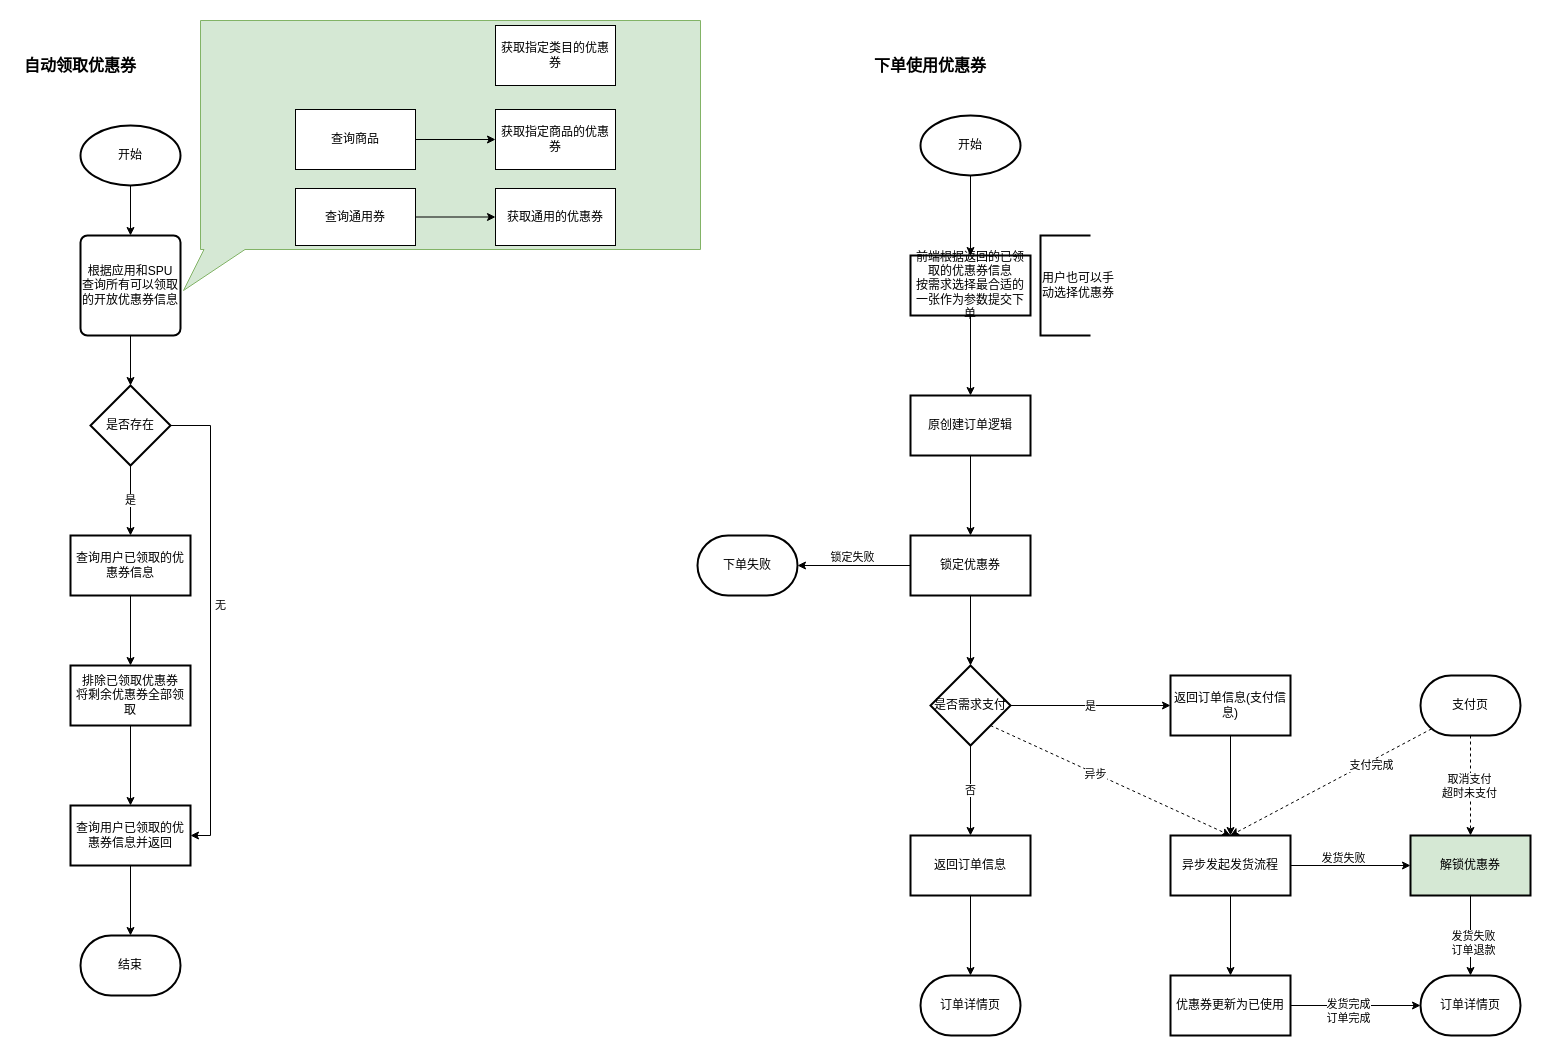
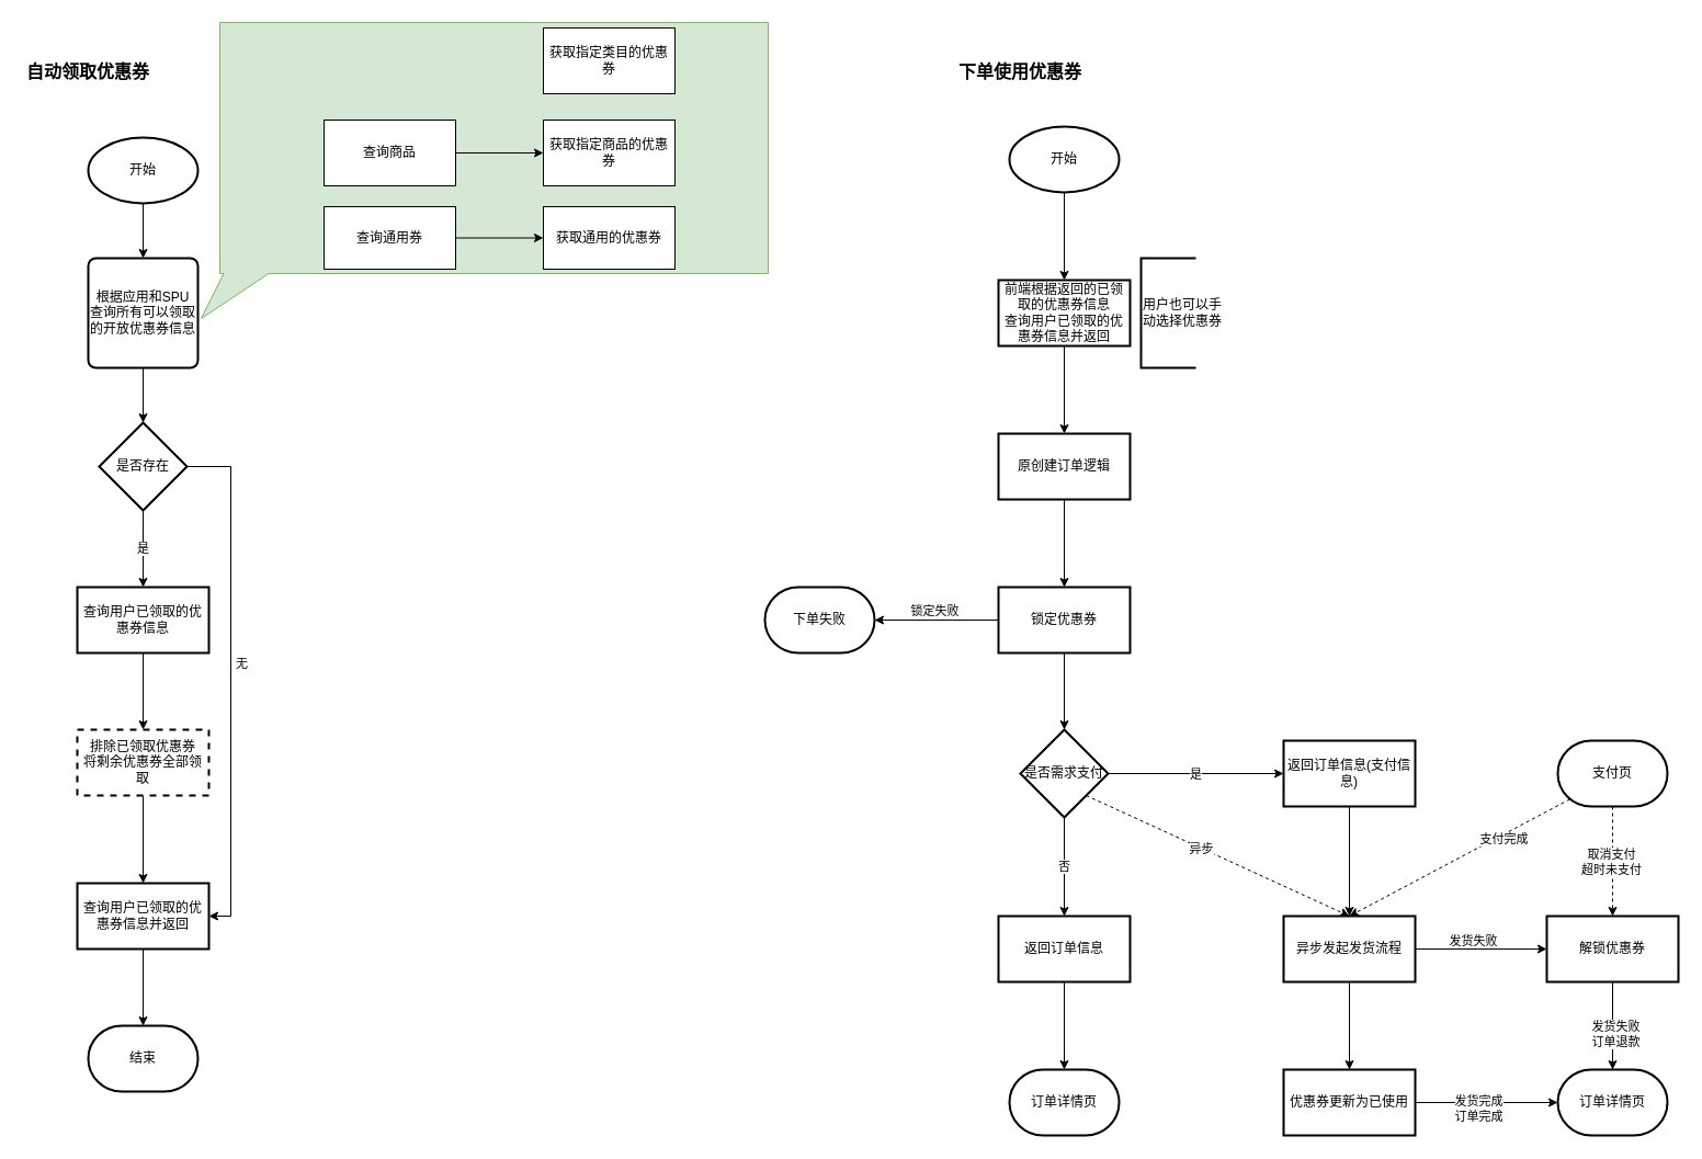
  <mxCell id="0" />
  <mxCell id="1" parent="0" />
  <mxCell id="2" value="" style="whiteSpace=wrap;html=1;shape=mxgraph.basic.rectCallout;dx=24;dy=41;boundedLbl=1;fillColor=#d5e8d4;strokeColor=#82b366;" parent="1" vertex="1"><mxGeometry x="200" y="20" width="500" height="270" as="geometry" /></mxCell>
  <mxCell id="3" value="自动领取优惠券" style="text;html=1;align=center;verticalAlign=middle;whiteSpace=wrap;rounded=0;fontSize=16;fontStyle=1" parent="1" vertex="1"><mxGeometry x="20" y="55" width="120" height="20" as="geometry" /></mxCell>
  <mxCell id="4" value="" style="edgeStyle=orthogonalEdgeStyle;rounded=0;orthogonalLoop=1;jettySize=auto;html=1;entryX=0.5;entryY=0;entryDx=0;entryDy=0;" parent="1" source="5" target="14" edge="1"><mxGeometry relative="1" as="geometry"><mxPoint x="130" y="265" as="targetPoint" /></mxGeometry></mxCell>
  <mxCell id="5" value="开始" style="strokeWidth=2;html=1;shape=mxgraph.flowchart.start_1;whiteSpace=wrap;" parent="1" vertex="1"><mxGeometry x="80" y="125" width="100" height="60" as="geometry" /></mxCell>
  <mxCell id="6" value="" style="edgeStyle=orthogonalEdgeStyle;rounded=0;orthogonalLoop=1;jettySize=auto;html=1;exitX=0.5;exitY=1;exitDx=0;exitDy=0;" parent="1" source="14" target="10" edge="1"><mxGeometry relative="1" as="geometry"><mxPoint x="130" y="325" as="sourcePoint" /></mxGeometry></mxCell>
  <mxCell id="7" style="edgeStyle=orthogonalEdgeStyle;rounded=0;orthogonalLoop=1;jettySize=auto;html=1;entryX=1;entryY=0.5;entryDx=0;entryDy=0;" parent="1" source="10" target="25" edge="1"><mxGeometry relative="1" as="geometry"><Array as="points"><mxPoint x="210" y="425" /><mxPoint x="210" y="835" /></Array></mxGeometry></mxCell>
  <mxCell id="8" value="无" style="edgeLabel;html=1;align=center;verticalAlign=middle;resizable=0;points=[];" parent="7" vertex="1" connectable="0"><mxGeometry x="-0.083" y="4" relative="1" as="geometry"><mxPoint x="5" y="4" as="offset" /></mxGeometry></mxCell>
  <mxCell id="9" value="是" style="edgeStyle=orthogonalEdgeStyle;rounded=0;orthogonalLoop=1;jettySize=auto;html=1;" parent="1" source="10" target="13" edge="1"><mxGeometry relative="1" as="geometry" /></mxCell>
  <mxCell id="10" value="是否存在" style="rhombus;whiteSpace=wrap;html=1;strokeWidth=2;" parent="1" vertex="1"><mxGeometry x="90" y="385" width="80" height="80" as="geometry" /></mxCell>
  <mxCell id="11" value="结束" style="strokeWidth=2;html=1;shape=mxgraph.flowchart.terminator;whiteSpace=wrap;" parent="1" vertex="1"><mxGeometry x="80" y="935" width="100" height="60" as="geometry" /></mxCell>
  <mxCell id="12" value="" style="edgeStyle=orthogonalEdgeStyle;rounded=0;orthogonalLoop=1;jettySize=auto;html=1;" parent="1" source="13" target="23" edge="1"><mxGeometry relative="1" as="geometry" /></mxCell>
  <mxCell id="13" value="查询用户已领取的优惠券信息" style="whiteSpace=wrap;html=1;strokeWidth=2;" parent="1" vertex="1"><mxGeometry x="70" y="535" width="120" height="60" as="geometry" /></mxCell>
  <mxCell id="14" value="根据应用和SPU&lt;div&gt;查询所有可以领取的开放优惠券信息&lt;/div&gt;" style="rounded=1;whiteSpace=wrap;html=1;absoluteArcSize=1;arcSize=14;strokeWidth=2;" parent="1" vertex="1"><mxGeometry x="80" y="235" width="100" height="100" as="geometry" /></mxCell>
  <mxCell id="15" value="获取指定类目的优惠券" style="rounded=0;whiteSpace=wrap;html=1;" parent="1" vertex="1"><mxGeometry x="495" y="25" width="120" height="60" as="geometry" /></mxCell>
  <mxCell id="16" value="" style="edgeStyle=orthogonalEdgeStyle;rounded=0;orthogonalLoop=1;jettySize=auto;html=1;" parent="1" source="17" target="18" edge="1"><mxGeometry relative="1" as="geometry" /></mxCell>
  <mxCell id="17" value="查询商品" style="rounded=0;whiteSpace=wrap;html=1;" parent="1" vertex="1"><mxGeometry x="295" y="109" width="120" height="60" as="geometry" /></mxCell>
  <mxCell id="18" value="获取指定商品的优惠券" style="rounded=0;whiteSpace=wrap;html=1;" parent="1" vertex="1"><mxGeometry x="495" y="109" width="120" height="60" as="geometry" /></mxCell>
  <mxCell id="19" value="" style="edgeStyle=orthogonalEdgeStyle;rounded=0;orthogonalLoop=1;jettySize=auto;html=1;" parent="1" source="20" target="21" edge="1"><mxGeometry relative="1" as="geometry" /></mxCell>
  <mxCell id="20" value="查询通用券" style="rounded=0;whiteSpace=wrap;html=1;" parent="1" vertex="1"><mxGeometry x="295" y="188" width="120" height="57" as="geometry" /></mxCell>
  <mxCell id="21" value="获取通用的优惠券" style="rounded=0;whiteSpace=wrap;html=1;" parent="1" vertex="1"><mxGeometry x="495" y="188" width="120" height="57" as="geometry" /></mxCell>
  <mxCell id="22" value="" style="edgeStyle=orthogonalEdgeStyle;rounded=0;orthogonalLoop=1;jettySize=auto;html=1;" parent="1" source="23" target="25" edge="1"><mxGeometry relative="1" as="geometry" /></mxCell>
- <mxCell id="23" value="排除已领取优惠券&lt;div&gt;将剩余优惠券全部领取&lt;/div&gt;" style="whiteSpace=wrap;html=1;strokeWidth=2;" parent="1" vertex="1"><mxGeometry x="70" y="665" width="120" height="60" as="geometry" /></mxCell>
+ <mxCell id="23" value="排除已领取优惠券&lt;div&gt;将剩余优惠券全部领取&lt;/div&gt;" style="whiteSpace=wrap;html=1;strokeWidth=2;dashed=1;" parent="1" vertex="1"><mxGeometry x="70" y="665" width="120" height="60" as="geometry" /></mxCell>
  <mxCell id="24" value="" style="edgeStyle=orthogonalEdgeStyle;rounded=0;orthogonalLoop=1;jettySize=auto;html=1;" parent="1" source="25" target="11" edge="1"><mxGeometry relative="1" as="geometry" /></mxCell>
  <mxCell id="25" value="查询用户已领取的优惠券信息并返回" style="whiteSpace=wrap;html=1;strokeWidth=2;" parent="1" vertex="1"><mxGeometry x="70" y="805" width="120" height="60" as="geometry" /></mxCell>
  <mxCell id="26" value="" style="edgeStyle=orthogonalEdgeStyle;rounded=0;orthogonalLoop=1;jettySize=auto;html=1;" parent="1" source="27" target="30" edge="1"><mxGeometry relative="1" as="geometry" /></mxCell>
  <mxCell id="27" value="开始" style="strokeWidth=2;html=1;shape=mxgraph.flowchart.start_1;whiteSpace=wrap;" parent="1" vertex="1"><mxGeometry x="920" y="115" width="100" height="60" as="geometry" /></mxCell>
  <mxCell id="28" value="下单使用优惠券" style="text;html=1;align=center;verticalAlign=middle;whiteSpace=wrap;rounded=0;fontSize=16;fontStyle=1" parent="1" vertex="1"><mxGeometry x="870" y="55" width="120" height="20" as="geometry" /></mxCell>
  <mxCell id="29" value="" style="edgeStyle=orthogonalEdgeStyle;rounded=0;orthogonalLoop=1;jettySize=auto;html=1;" parent="1" source="30" target="33" edge="1"><mxGeometry relative="1" as="geometry" /></mxCell>
- <mxCell id="30" value="前端根据返回的已领取的优惠券信息&lt;div&gt;按需求选择最合适的一张作为参数提交下单&lt;/div&gt;" style="whiteSpace=wrap;html=1;strokeWidth=2;" parent="1" vertex="1"><mxGeometry x="910" y="255" width="120" height="60" as="geometry" /></mxCell>
+ <mxCell id="30" value="前端根据返回的已领取的优惠券信息&lt;div&gt;查询用户已领取的优惠券信息并返回&lt;/div&gt;" style="whiteSpace=wrap;html=1;strokeWidth=2;" parent="1" vertex="1"><mxGeometry x="910" y="255" width="120" height="60" as="geometry" /></mxCell>
  <mxCell id="31" value="用户也可以手&lt;div&gt;动选择优惠券&lt;/div&gt;" style="strokeWidth=2;html=1;shape=mxgraph.flowchart.annotation_1;align=left;pointerEvents=1;" parent="1" vertex="1"><mxGeometry x="1040" y="235" width="50" height="100" as="geometry" /></mxCell>
  <mxCell id="32" value="" style="edgeStyle=orthogonalEdgeStyle;rounded=0;orthogonalLoop=1;jettySize=auto;html=1;" parent="1" source="33" target="37" edge="1"><mxGeometry relative="1" as="geometry" /></mxCell>
  <mxCell id="33" value="原创建订单逻辑" style="whiteSpace=wrap;html=1;strokeWidth=2;" parent="1" vertex="1"><mxGeometry x="910" y="395" width="120" height="60" as="geometry" /></mxCell>
  <mxCell id="34" value="" style="edgeStyle=orthogonalEdgeStyle;rounded=0;orthogonalLoop=1;jettySize=auto;html=1;" parent="1" source="37" target="38" edge="1"><mxGeometry relative="1" as="geometry" /></mxCell>
  <mxCell id="35" value="锁定失败" style="edgeLabel;html=1;align=center;verticalAlign=middle;resizable=0;points=[];" parent="34" vertex="1" connectable="0"><mxGeometry x="-0.009" y="4" relative="1" as="geometry"><mxPoint x="-3" y="-13" as="offset" /></mxGeometry></mxCell>
  <mxCell id="36" value="" style="edgeStyle=orthogonalEdgeStyle;rounded=0;orthogonalLoop=1;jettySize=auto;html=1;" parent="1" source="37" target="47" edge="1"><mxGeometry relative="1" as="geometry" /></mxCell>
  <mxCell id="37" value="锁定优惠券" style="whiteSpace=wrap;html=1;strokeWidth=2;" parent="1" vertex="1"><mxGeometry x="910" y="535" width="120" height="60" as="geometry" /></mxCell>
  <mxCell id="38" value="下单失败" style="strokeWidth=2;html=1;shape=mxgraph.flowchart.terminator;whiteSpace=wrap;" parent="1" vertex="1"><mxGeometry x="697" y="535" width="100" height="60" as="geometry" /></mxCell>
  <mxCell id="39" value="" style="rounded=0;orthogonalLoop=1;jettySize=auto;html=1;entryX=0.5;entryY=0;entryDx=0;entryDy=0;dashed=1;exitX=0.11;exitY=0.89;exitDx=0;exitDy=0;exitPerimeter=0;" edge="1" parent="1" source="63" target="51"><mxGeometry relative="1" as="geometry"><mxPoint x="1430" y="705" as="targetPoint" /></mxGeometry></mxCell>
  <mxCell id="40" value="&amp;nbsp; &amp;nbsp; 支付完成" style="edgeLabel;html=1;align=center;verticalAlign=middle;resizable=0;points=[];" vertex="1" connectable="0" parent="39"><mxGeometry x="-0.345" relative="1" as="geometry"><mxPoint y="1" as="offset" /></mxGeometry></mxCell>
  <mxCell id="41" style="edgeStyle=orthogonalEdgeStyle;rounded=0;orthogonalLoop=1;jettySize=auto;html=1;entryX=0.5;entryY=0;entryDx=0;entryDy=0;dashed=1;exitX=0.5;exitY=1;exitDx=0;exitDy=0;exitPerimeter=0;" edge="1" parent="1" source="63" target="57"><mxGeometry relative="1" as="geometry" /></mxCell>
  <mxCell id="42" value="取消支付&lt;div&gt;超时未支付&lt;/div&gt;" style="edgeLabel;html=1;align=center;verticalAlign=middle;resizable=0;points=[];" vertex="1" connectable="0" parent="41"><mxGeometry x="-0.017" y="-2" relative="1" as="geometry"><mxPoint y="1" as="offset" /></mxGeometry></mxCell>
  <mxCell id="43" value="返回订单信息(支付信息)" style="whiteSpace=wrap;html=1;strokeWidth=2;" parent="1" vertex="1"><mxGeometry x="1170" y="675" width="120" height="60" as="geometry" /></mxCell>
  <mxCell id="44" value="否" style="edgeStyle=orthogonalEdgeStyle;rounded=0;orthogonalLoop=1;jettySize=auto;html=1;entryX=0.5;entryY=0;entryDx=0;entryDy=0;" parent="1" source="47" target="54" edge="1"><mxGeometry relative="1" as="geometry" /></mxCell>
  <mxCell id="45" value="" style="edgeStyle=orthogonalEdgeStyle;rounded=0;orthogonalLoop=1;jettySize=auto;html=1;" parent="1" source="47" target="43" edge="1"><mxGeometry relative="1" as="geometry" /></mxCell>
  <mxCell id="46" value="是" style="edgeLabel;html=1;align=center;verticalAlign=middle;resizable=0;points=[];" parent="45" vertex="1" connectable="0"><mxGeometry x="-0.018" relative="1" as="geometry"><mxPoint as="offset" /></mxGeometry></mxCell>
  <mxCell id="47" value="是否需求支付" style="rhombus;whiteSpace=wrap;html=1;strokeWidth=2;" parent="1" vertex="1"><mxGeometry x="930" y="665" width="80" height="80" as="geometry" /></mxCell>
  <mxCell id="48" style="edgeStyle=orthogonalEdgeStyle;rounded=0;orthogonalLoop=1;jettySize=auto;html=1;" edge="1" parent="1" source="51" target="57"><mxGeometry relative="1" as="geometry" /></mxCell>
  <mxCell id="49" value="发货失败" style="edgeLabel;html=1;align=center;verticalAlign=middle;resizable=0;points=[];" vertex="1" connectable="0" parent="48"><mxGeometry x="-0.133" y="-2" relative="1" as="geometry"><mxPoint y="-10" as="offset" /></mxGeometry></mxCell>
  <mxCell id="50" style="edgeStyle=orthogonalEdgeStyle;rounded=0;orthogonalLoop=1;jettySize=auto;html=1;" edge="1" parent="1" source="51" target="60"><mxGeometry relative="1" as="geometry" /></mxCell>
  <mxCell id="51" value="异步发起发货流程" style="whiteSpace=wrap;html=1;strokeWidth=2;" parent="1" vertex="1"><mxGeometry x="1170" y="835" width="120" height="60" as="geometry" /></mxCell>
  <mxCell id="52" value="订单详情页" style="strokeWidth=2;html=1;shape=mxgraph.flowchart.terminator;whiteSpace=wrap;" parent="1" vertex="1"><mxGeometry x="920" y="975" width="100" height="60" as="geometry" /></mxCell>
  <mxCell id="53" value="" style="edgeStyle=orthogonalEdgeStyle;rounded=0;orthogonalLoop=1;jettySize=auto;html=1;" edge="1" parent="1" source="54" target="52"><mxGeometry relative="1" as="geometry" /></mxCell>
  <mxCell id="54" value="返回订单信息" style="whiteSpace=wrap;html=1;strokeWidth=2;" vertex="1" parent="1"><mxGeometry x="910" y="835" width="120" height="60" as="geometry" /></mxCell>
  <mxCell id="55" style="edgeStyle=orthogonalEdgeStyle;rounded=0;orthogonalLoop=1;jettySize=auto;html=1;exitX=0.5;exitY=1;exitDx=0;exitDy=0;" edge="1" parent="1" source="57" target="65"><mxGeometry relative="1" as="geometry" /></mxCell>
  <mxCell id="56" value="发货失败&lt;div&gt;订单退款&lt;/div&gt;" style="edgeLabel;html=1;align=center;verticalAlign=middle;resizable=0;points=[];" vertex="1" connectable="0" parent="55"><mxGeometry x="0.17" y="2" relative="1" as="geometry"><mxPoint as="offset" /></mxGeometry></mxCell>
- <mxCell id="57" value="解锁优惠券" style="whiteSpace=wrap;html=1;strokeWidth=2;fillColor=#d5e8d4;" vertex="1" parent="1"><mxGeometry x="1410" y="835" width="120" height="60" as="geometry" /></mxCell>
+ <mxCell id="57" value="解锁优惠券" style="whiteSpace=wrap;html=1;strokeWidth=2;" vertex="1" parent="1"><mxGeometry x="1410" y="835" width="120" height="60" as="geometry" /></mxCell>
  <mxCell id="58" style="edgeStyle=orthogonalEdgeStyle;rounded=0;orthogonalLoop=1;jettySize=auto;html=1;" edge="1" parent="1" source="60" target="65"><mxGeometry relative="1" as="geometry" /></mxCell>
  <mxCell id="59" value="发货完成&lt;div&gt;订单完成&lt;/div&gt;" style="edgeLabel;html=1;align=center;verticalAlign=middle;resizable=0;points=[];" vertex="1" connectable="0" parent="58"><mxGeometry x="-0.123" y="-4" relative="1" as="geometry"><mxPoint y="1" as="offset" /></mxGeometry></mxCell>
  <mxCell id="60" value="优惠券更新为已使用" style="whiteSpace=wrap;html=1;strokeWidth=2;" vertex="1" parent="1"><mxGeometry x="1170" y="975" width="120" height="60" as="geometry" /></mxCell>
  <mxCell id="61" value="" style="edgeStyle=none;orthogonalLoop=1;jettySize=auto;html=1;rounded=0;entryX=0.5;entryY=0;entryDx=0;entryDy=0;exitX=1;exitY=1;exitDx=0;exitDy=0;dashed=1;" edge="1" parent="1" source="47" target="51"><mxGeometry width="100" relative="1" as="geometry"><mxPoint x="940" y="725" as="sourcePoint" /><mxPoint x="1040" y="725" as="targetPoint" /><Array as="points" /></mxGeometry></mxCell>
  <mxCell id="62" value="异步" style="edgeLabel;html=1;align=center;verticalAlign=middle;resizable=0;points=[];" vertex="1" connectable="0" parent="61"><mxGeometry x="-0.127" y="1" relative="1" as="geometry"><mxPoint y="1" as="offset" /></mxGeometry></mxCell>
  <mxCell id="63" value="支付页" style="strokeWidth=2;html=1;shape=mxgraph.flowchart.terminator;whiteSpace=wrap;" vertex="1" parent="1"><mxGeometry x="1420" y="675" width="100" height="60" as="geometry" /></mxCell>
  <mxCell id="64" style="edgeStyle=orthogonalEdgeStyle;rounded=0;orthogonalLoop=1;jettySize=auto;html=1;" edge="1" parent="1" source="43" target="51"><mxGeometry relative="1" as="geometry" /></mxCell>
  <mxCell id="65" value="订单详情页" style="strokeWidth=2;html=1;shape=mxgraph.flowchart.terminator;whiteSpace=wrap;" vertex="1" parent="1"><mxGeometry x="1420" y="975" width="100" height="60" as="geometry" /></mxCell>
